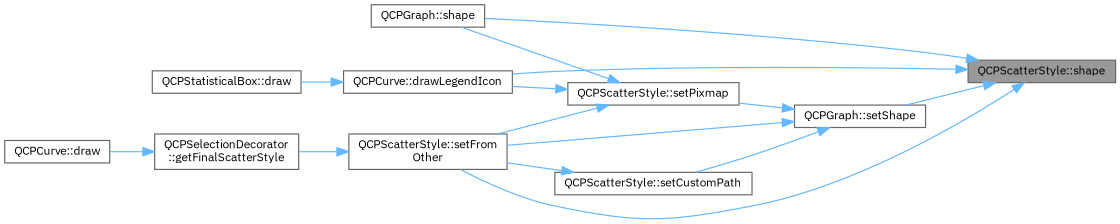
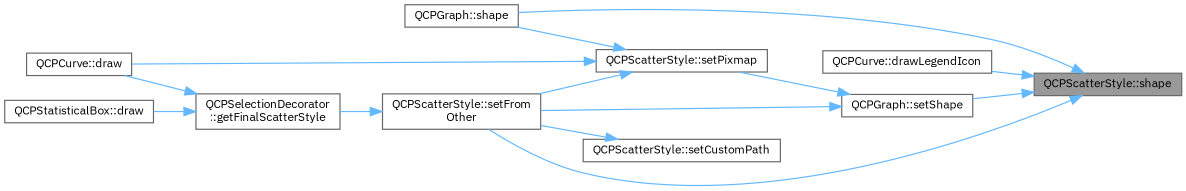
  digraph {
    fontname="IBM Plex Sans"
    rankdir=RL
    node [color=grey40 fillcolor=white fontname="IBM Plex Sans" fontsize=10 shape=box style=filled]
    edge [color=steelblue1 dir=back fontname="IBM Plex Sans" fontsize=10 labelfontname=Helvetica labelfontsize=10 style=solid]
    n1 [color=gray40 fillcolor=grey60 fontcolor=black height=0.2 label="QCPScatterStyle::shape" width=0.4]
    n2 [height=0.2 label="QCPGraph::shape" width=0.4]
    n3 [height=0.2 label="QCPCurve::drawLegendIcon" width=0.4]
    n4 [height=0.2 label="QCPScatterStyle::setFrom\lOther" width=0.4]
    n5 [height=0.2 label="QCPGraph::setShape" width=0.4]
    n6 [height=0.2 label="QCPSelectionDecorator\l::getFinalScatterStyle" width=0.4]
    n7 [height=0.2 label="QCPScatterStyle::setCustomPath" width=0.4]
    n8 [height=0.2 label="QCPScatterStyle::setPixmap" width=0.4]
    n9 [height=0.2 label="QCPCurve::draw" width=0.4]
    n10 [height=0.2 label="QCPStatisticalBox::draw" width=0.4]
    n1 -> n2
    n1 -> n3
    n1 -> n4
    n1 -> n5
    n4 -> n6
    n5 -> n4
-   n5 -> n7
    n5 -> n8
    n6 -> n9
-   n3 -> n10
+   n6 -> n10
    n7 -> n4
    n8 -> n2
-   n8 -> n3
+   n8 -> n9
    n8 -> n4
  }
